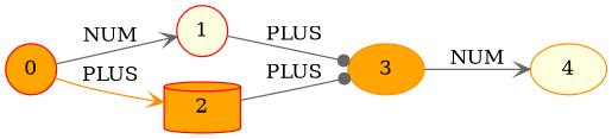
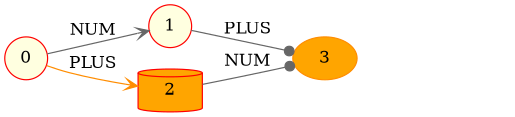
  digraph {
    d2toptions="--autosize"
    rankdir=LR
    node [color=red fillcolor=lightyellow shape=circle style=filled]
    edge [arrowhead=vee color=gray40]
-   0 [fillcolor=orange]
+   0
    1
    2 [fillcolor=orange shape=cylinder]
    3 [color=darkorange fillcolor=orange shape=ellipse]
-   4 [color=darkorange shape=ellipse]
    0 -> 1 [label=NUM]
    0 -> 2 [color=darkorange label=PLUS]
    1 -> 3 [arrowhead=dot label=PLUS]
-   2 -> 3 [arrowhead=dot label=PLUS]
-   3 -> 4 [label=NUM]
+   2 -> 3 [arrowhead=dot label=NUM]
  }
